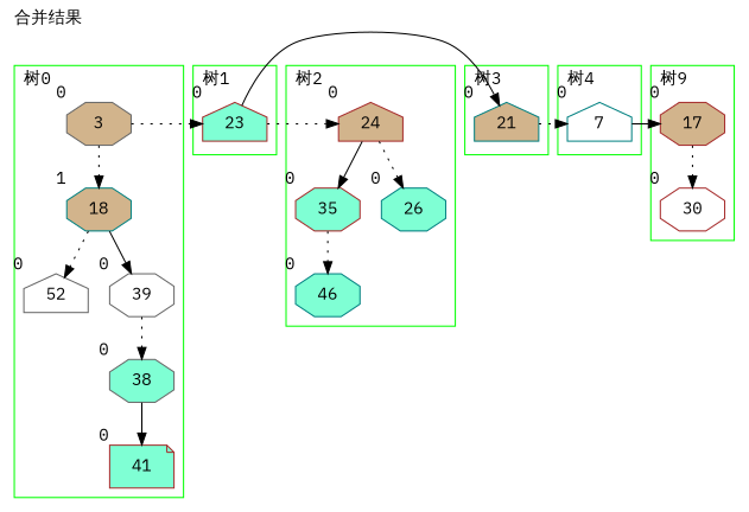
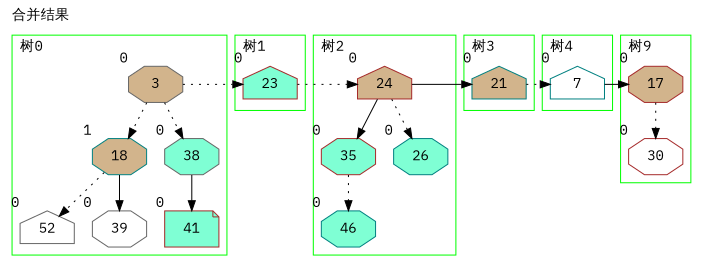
  digraph {
    fontname="IBM Plex Mono"
    label="合并结果"
    labeljust=l
    labelloc=t
    node [color=brown fillcolor=aquamarine fontname="IBM Plex Mono" shape=octagon style=filled xlabel=0]
    edge [fontname="IBM Plex Mono" style=dotted]
    n1 [color=gray40 fillcolor=tan label=3]
    n2 [color=teal fillcolor=tan label=18 xlabel=1]
    n3 [color=gray40 label=38]
    n4 [color=gray40 fillcolor=white label=52 shape=house]
    n5 [color=gray40 fillcolor=white label=39]
    n6 [label=41 shape=note]
    n7 [label=23 shape=house]
    n8 [fillcolor=tan label=24 shape=house]
    n9 [label=35]
    n10 [color=teal label=26]
    n11 [color=teal label=46]
    n12 [color=teal fillcolor=tan label=21 shape=house]
    n13 [color=teal fillcolor=white label=7 shape=house]
    n14 [fillcolor=tan label=17]
    n15 [fillcolor=white label=30]
    subgraph cluster_1 {
      label="树0"
      pencolor=green
      n1
      n2
      n3
      n4
      n5
      n6
    }
    subgraph cluster_2 {
      label="树1"
      pencolor=green
      n7
    }
    subgraph cluster_3 {
      label="树2"
      pencolor=green
      n8
      n9
      n10
      n11
    }
    subgraph cluster_4 {
      label="树3"
      pencolor=green
      n12
    }
    subgraph cluster_5 {
      label="树4"
      pencolor=green
      n13
    }
    subgraph cluster_6 {
      label="树9"
      pencolor=green
      n14
      n15
    }
    n1 -> n2
-   n5 -> n3
+   n1 -> n3
    n1 -> n7 [constraint=false]
    n2 -> n4
    n2 -> n5 [style=solid]
    n3 -> n6 [style=solid]
    n7 -> n8 [constraint=false]
    n8 -> n9 [style=solid]
    n8 -> n10
-   n7 -> n12 [constraint=false style=solid]
+   n8 -> n12 [constraint=false style=solid]
    n9 -> n11
    n12 -> n13 [constraint=false]
    n13 -> n14 [constraint=false style=solid]
    n14 -> n15
  }
